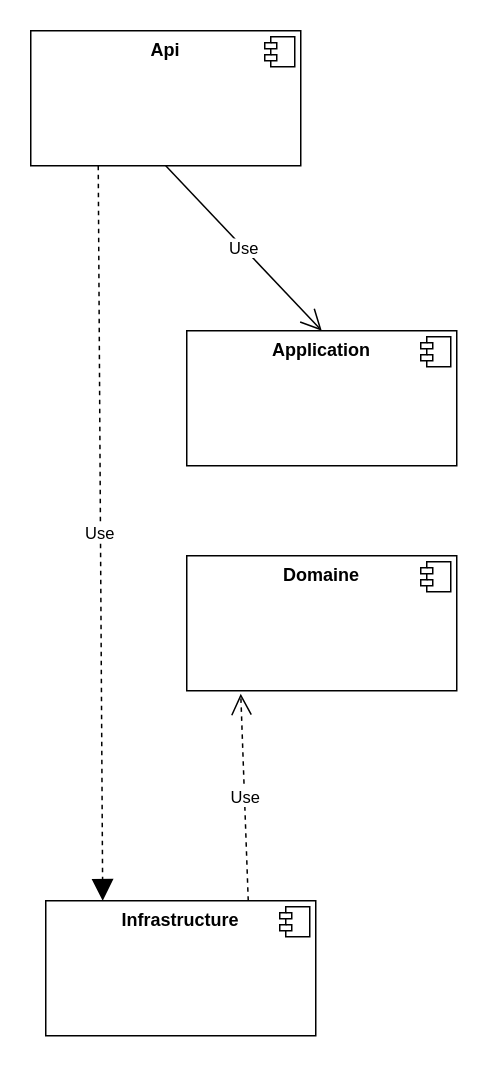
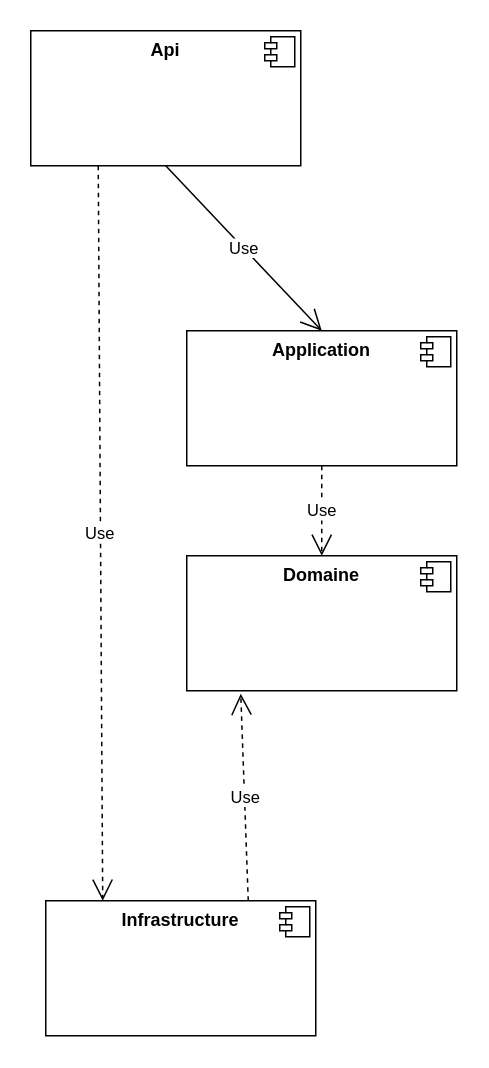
  <mxCell id="0" />
  <mxCell id="1" parent="0" />
  <mxCell id="2" value="&lt;p style=&quot;margin:0px;margin-top:6px;text-align:center;&quot;&gt;&lt;b&gt;Api&lt;/b&gt;&lt;/p&gt;&lt;p style=&quot;margin:0px;margin-top:6px;text-align:center;&quot;&gt;&lt;b&gt;&lt;br&gt;&lt;/b&gt;&lt;/p&gt;" style="align=left;overflow=fill;html=1;dropTarget=0;" parent="1" vertex="1"><mxGeometry x="20" y="20" width="180" height="90" as="geometry" /></mxCell>
  <mxCell id="3" value="" style="shape=component;jettyWidth=8;jettyHeight=4;" parent="2" vertex="1"><mxGeometry x="1" width="20" height="20" relative="1" as="geometry"><mxPoint x="-24" y="4" as="offset" /></mxGeometry></mxCell>
  <mxCell id="4" value="&lt;p style=&quot;margin:0px;margin-top:6px;text-align:center;&quot;&gt;&lt;b&gt;Infrastructure&lt;/b&gt;&lt;/p&gt;&lt;p style=&quot;margin:0px;margin-top:6px;text-align:center;&quot;&gt;&lt;b&gt;&lt;br&gt;&lt;/b&gt;&lt;/p&gt;" style="align=left;overflow=fill;html=1;dropTarget=0;" parent="1" vertex="1"><mxGeometry x="30" y="600" width="180" height="90" as="geometry" /></mxCell>
  <mxCell id="5" value="" style="shape=component;jettyWidth=8;jettyHeight=4;" parent="4" vertex="1"><mxGeometry x="1" width="20" height="20" relative="1" as="geometry"><mxPoint x="-24" y="4" as="offset" /></mxGeometry></mxCell>
  <mxCell id="6" value="&lt;p style=&quot;margin:0px;margin-top:6px;text-align:center;&quot;&gt;&lt;b&gt;Application&lt;/b&gt;&lt;/p&gt;&lt;p style=&quot;margin:0px;margin-top:6px;text-align:center;&quot;&gt;&lt;b&gt;&lt;br&gt;&lt;/b&gt;&lt;/p&gt;" style="align=left;overflow=fill;html=1;dropTarget=0;" parent="1" vertex="1"><mxGeometry x="124" y="220" width="180" height="90" as="geometry" /></mxCell>
  <mxCell id="7" value="" style="shape=component;jettyWidth=8;jettyHeight=4;" parent="6" vertex="1"><mxGeometry x="1" width="20" height="20" relative="1" as="geometry"><mxPoint x="-24" y="4" as="offset" /></mxGeometry></mxCell>
  <mxCell id="8" value="&lt;p style=&quot;margin:0px;margin-top:6px;text-align:center;&quot;&gt;&lt;b&gt;Domaine&lt;/b&gt;&lt;/p&gt;&lt;p style=&quot;margin:0px;margin-top:6px;text-align:center;&quot;&gt;&lt;b&gt;&lt;br&gt;&lt;/b&gt;&lt;/p&gt;" style="align=left;overflow=fill;html=1;dropTarget=0;" parent="1" vertex="1"><mxGeometry x="124" y="370" width="180" height="90" as="geometry" /></mxCell>
  <mxCell id="9" value="" style="shape=component;jettyWidth=8;jettyHeight=4;" parent="8" vertex="1"><mxGeometry x="1" width="20" height="20" relative="1" as="geometry"><mxPoint x="-24" y="4" as="offset" /></mxGeometry></mxCell>
- <mxCell id="11" value="Use" style="endArrow=block;endSize=12;dashed=1;html=1;rounded=0;exitX=0.25;exitY=1;exitDx=0;exitDy=0;entryX=0.211;entryY=0;entryDx=0;entryDy=0;entryPerimeter=0;" parent="1" source="2" target="4" edge="1"><mxGeometry width="160" relative="1" as="geometry"><mxPoint x="149" y="120" as="sourcePoint" /><mxPoint x="195" y="190" as="targetPoint" /></mxGeometry></mxCell>
+ <mxCell id="10" value="Use" style="endArrow=open;endSize=12;dashed=1;html=1;rounded=0;entryX=0.5;entryY=0;entryDx=0;entryDy=0;" parent="1" source="6" target="8" edge="1"><mxGeometry width="160" relative="1" as="geometry"><mxPoint x="350" y="190" as="sourcePoint" /><mxPoint x="510" y="190" as="targetPoint" /></mxGeometry></mxCell>
+ <mxCell id="11" value="Use" style="endArrow=open;endSize=12;dashed=1;html=1;rounded=0;exitX=0.25;exitY=1;exitDx=0;exitDy=0;entryX=0.211;entryY=0;entryDx=0;entryDy=0;entryPerimeter=0;" parent="1" source="2" target="4" edge="1"><mxGeometry width="160" relative="1" as="geometry"><mxPoint x="149" y="120" as="sourcePoint" /><mxPoint x="195" y="190" as="targetPoint" /></mxGeometry></mxCell>
  <mxCell id="12" value="Use" style="endArrow=open;endSize=12;dashed=0;html=1;rounded=0;exitX=0.5;exitY=1;exitDx=0;exitDy=0;entryX=0.5;entryY=0;entryDx=0;entryDy=0;" parent="1" source="2" target="6" edge="1"><mxGeometry width="160" relative="1" as="geometry"><mxPoint x="127" y="121" as="sourcePoint" /><mxPoint x="200" y="180" as="targetPoint" /></mxGeometry></mxCell>
  <mxCell id="13" value="Use" style="endArrow=open;endSize=12;dashed=1;html=1;rounded=0;exitX=0.75;exitY=0;exitDx=0;exitDy=0;entryX=0.2;entryY=1.022;entryDx=0;entryDy=0;entryPerimeter=0;" edge="1" parent="1" source="4" target="8"><mxGeometry width="160" relative="1" as="geometry"><mxPoint x="130" y="350" as="sourcePoint" /><mxPoint x="290" y="350" as="targetPoint" /></mxGeometry></mxCell>
